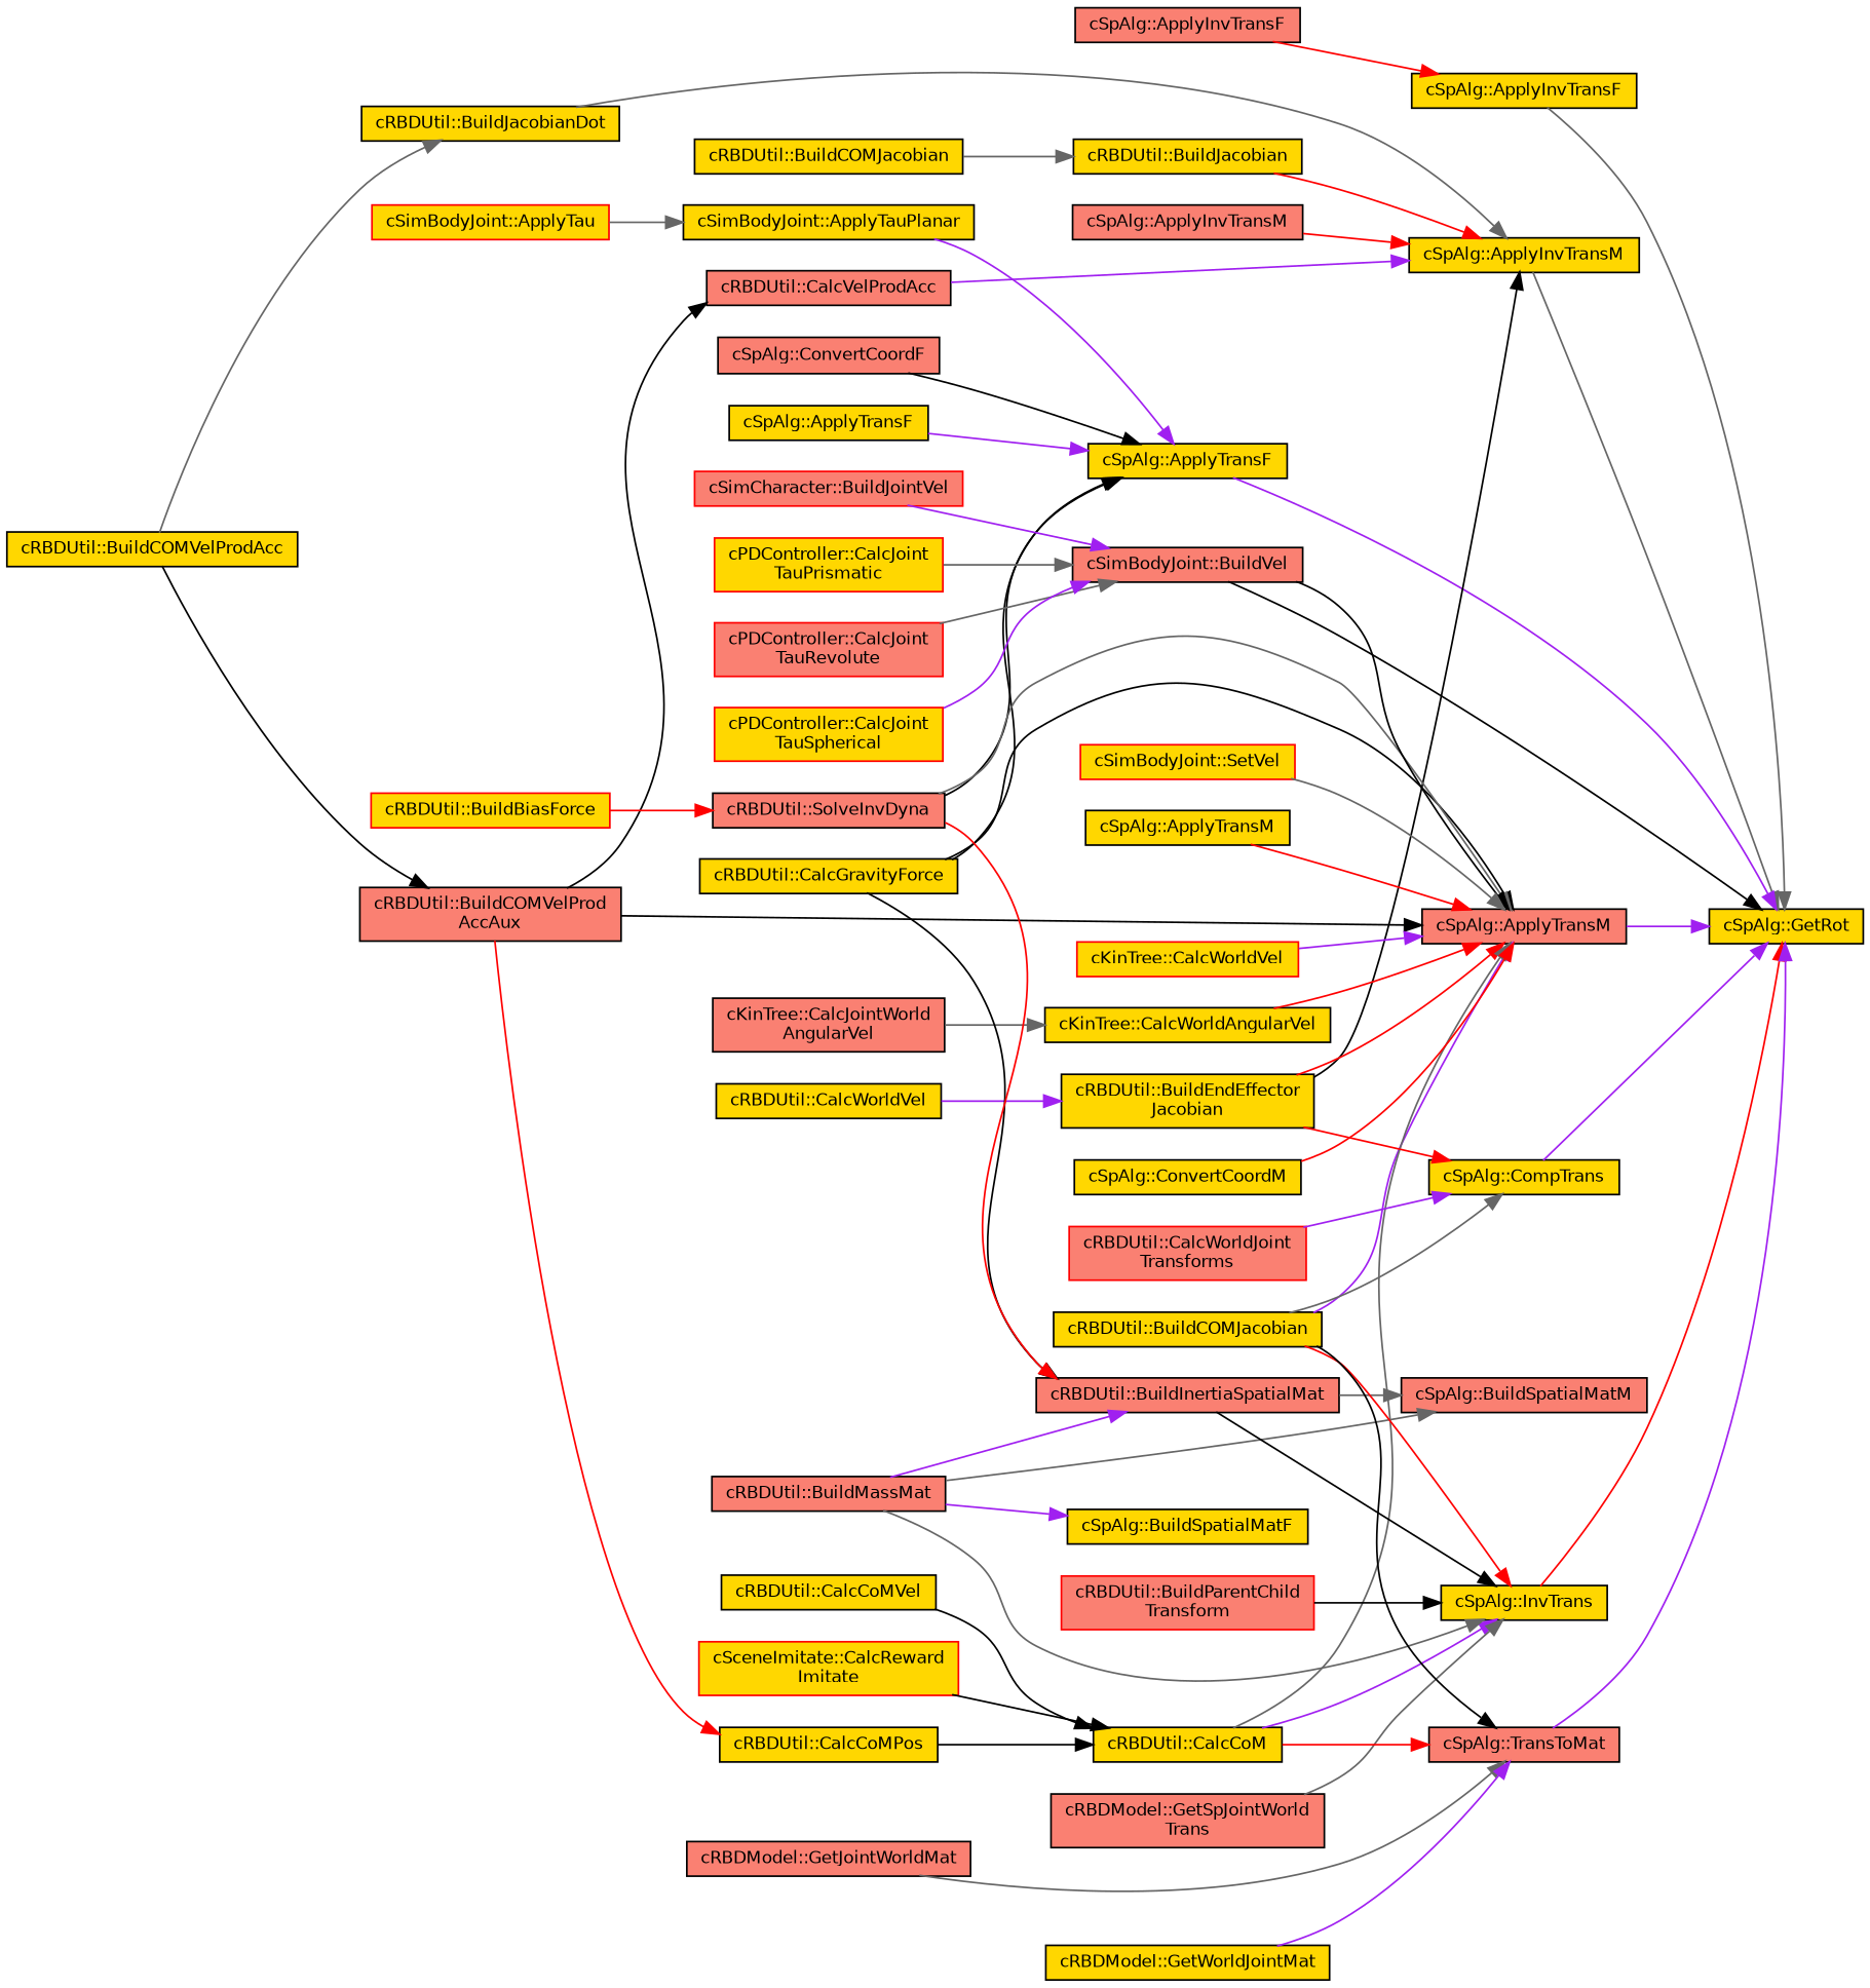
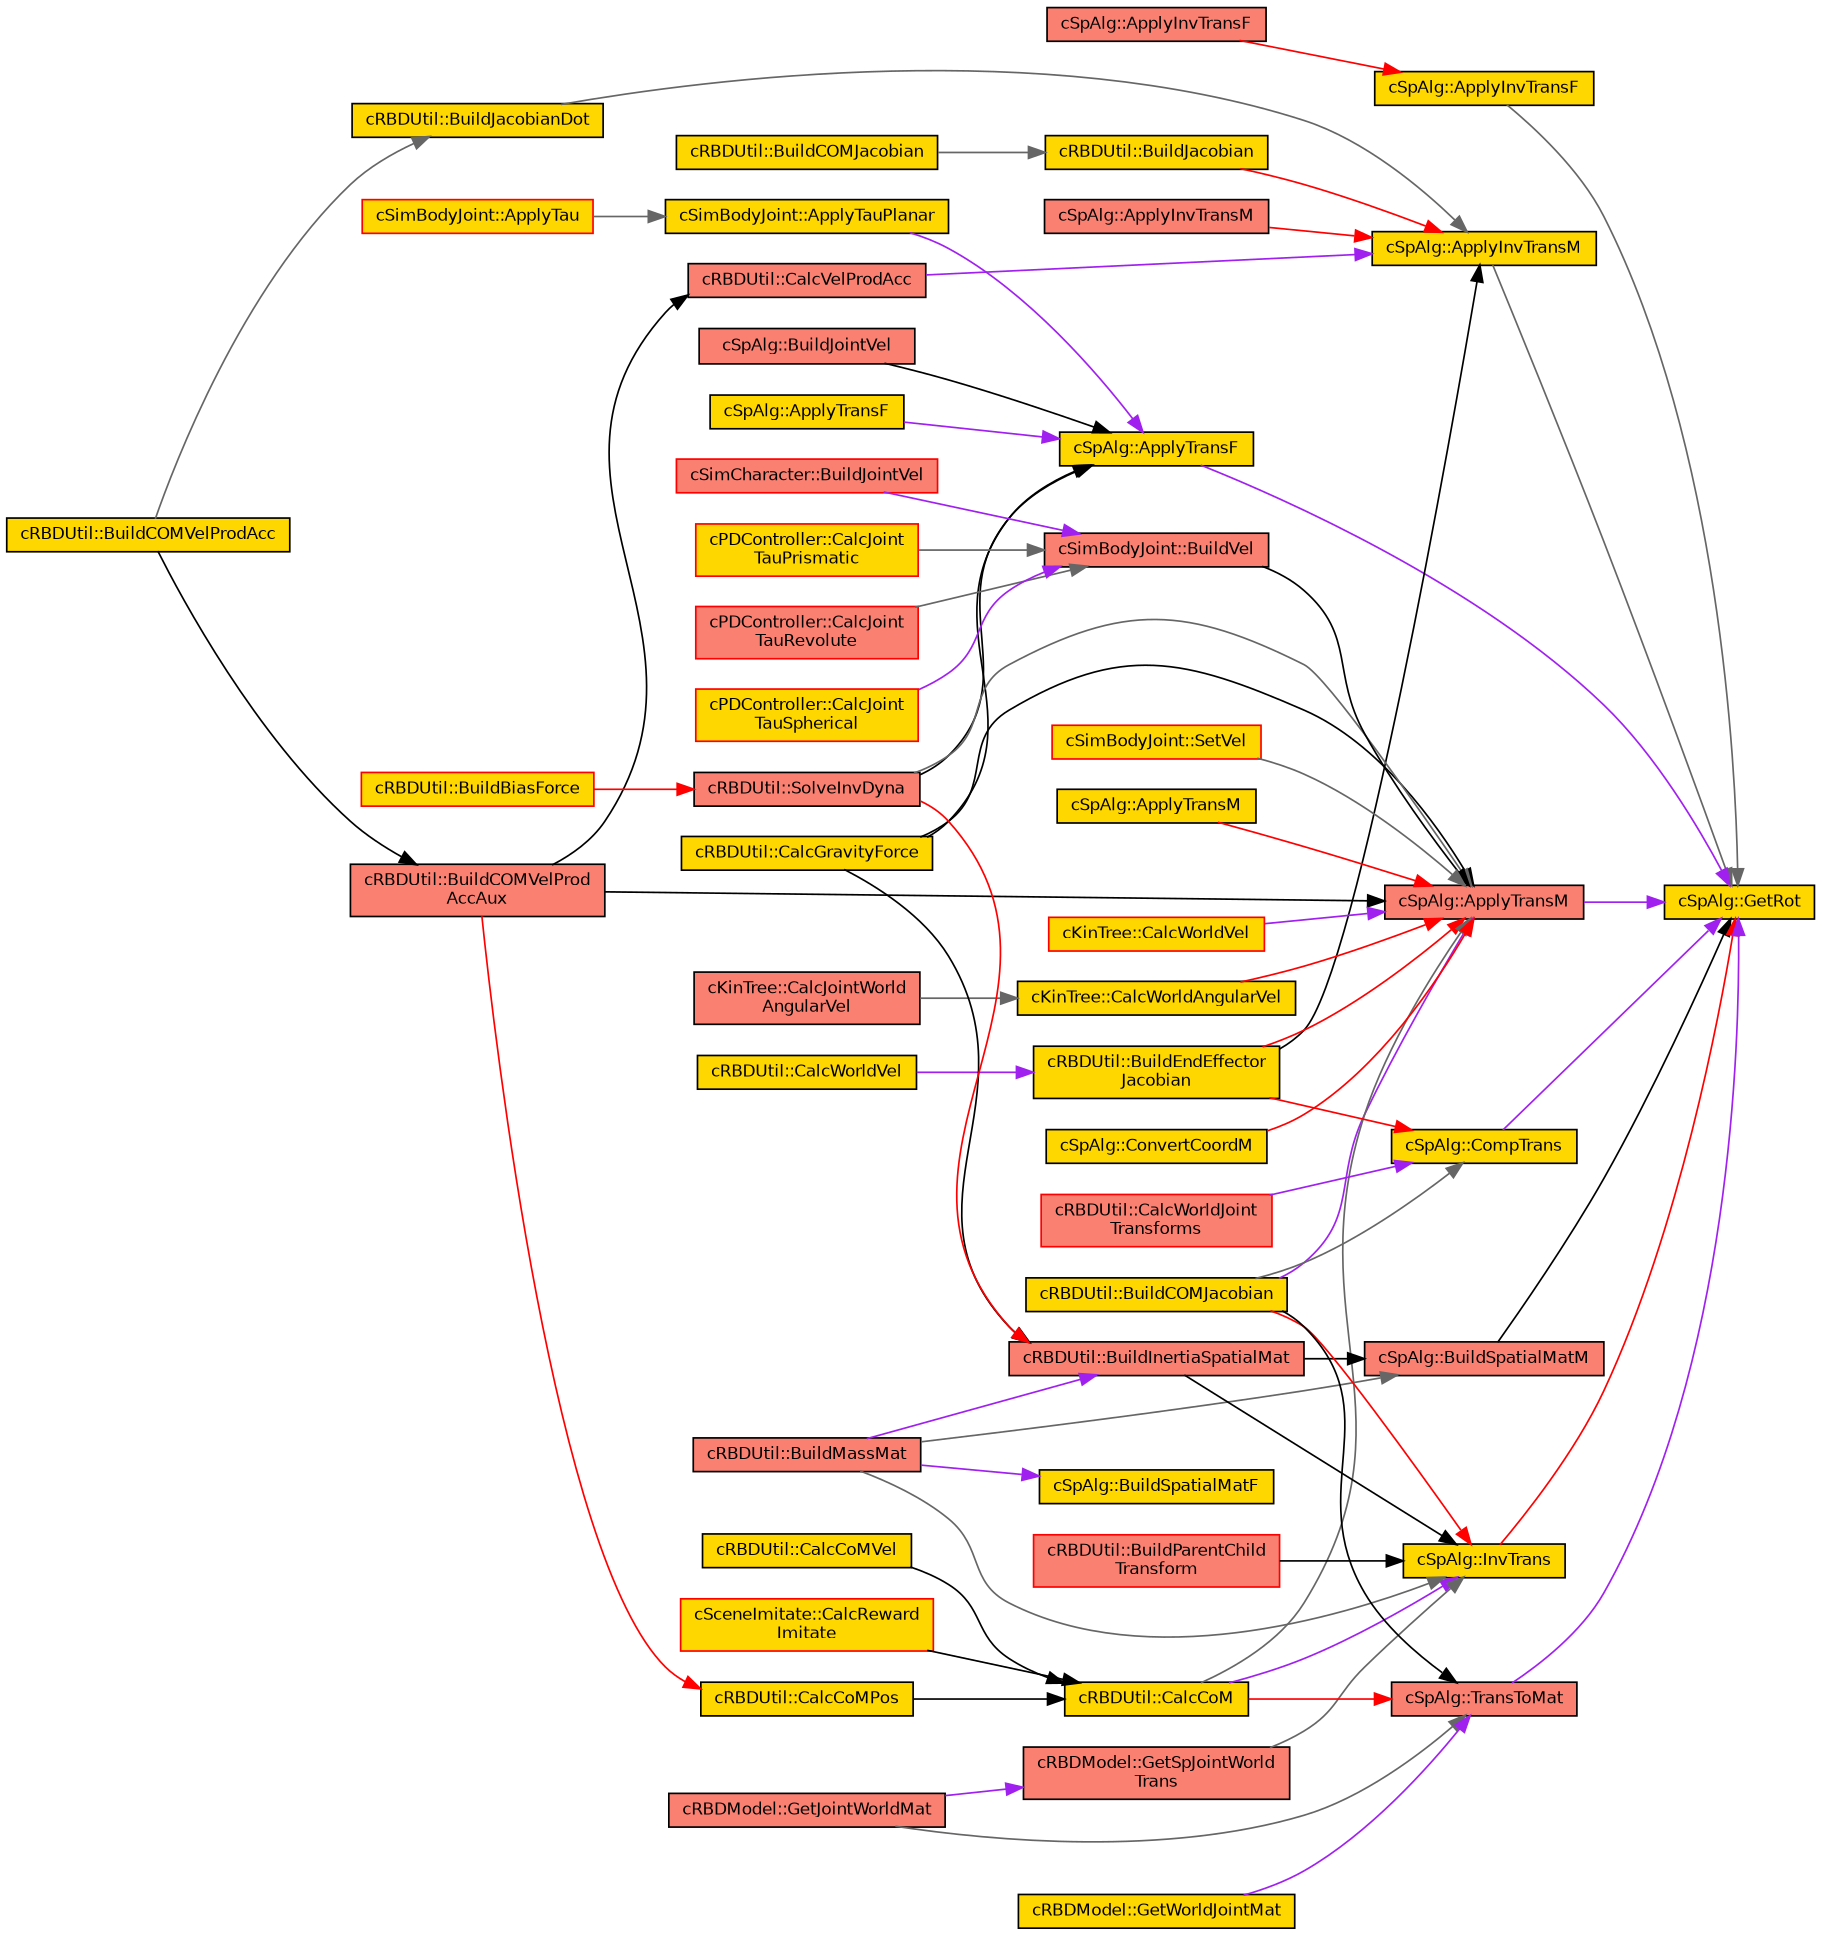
  digraph {
    rankdir=RL
    node [color=black fillcolor=gold fontname=Helvetica fontsize=10 shape=record style=filled]
    edge [color=gray40 dir=back fontname=Helvetica fontsize=10 labelfontname=Helvetica labelfontsize=10 style=solid]
    n1 [fontcolor=black height=0.2 label="cSpAlg::GetRot" width=0.4]
    n2 [height=0.2 label="cSpAlg::ApplyInvTransF" width=0.4]
    n3 [height=0.2 label="cSpAlg::ApplyInvTransM" width=0.4]
    n4 [height=0.2 label="cSpAlg::ApplyTransF" width=0.4]
    n5 [fillcolor=salmon height=0.2 label="cSpAlg::ApplyTransM" width=0.4]
    n6 [fillcolor=salmon height=0.2 label="cSpAlg::BuildSpatialMatM" width=0.4]
    n7 [height=0.2 label="cSpAlg::CompTrans" width=0.4]
    n8 [height=0.2 label="cSpAlg::InvTrans" width=0.4]
    n9 [fillcolor=salmon height=0.2 label="cSpAlg::TransToMat" width=0.4]
    n10 [fillcolor=salmon height=0.2 label="cSpAlg::ApplyInvTransF" width=0.4]
    n11 [fillcolor=salmon height=0.2 label="cSpAlg::ApplyInvTransM" width=0.4]
    n12 [height=0.2 label="cRBDUtil::BuildEndEffector\lJacobian" width=0.4]
    n13 [height=0.2 label="cRBDUtil::BuildJacobian" width=0.4]
    n14 [height=0.2 label="cRBDUtil::BuildJacobianDot" width=0.4]
    n15 [fillcolor=salmon height=0.2 label="cRBDUtil::CalcVelProdAcc" width=0.4]
    n16 [height=0.2 label="cSimBodyJoint::ApplyTauPlanar" width=0.4]
    n17 [height=0.2 label="cSpAlg::ApplyTransF" width=0.4]
    n18 [height=0.2 label="cRBDUtil::CalcGravityForce" width=0.4]
-   n19 [fillcolor=salmon height=0.2 label="cSpAlg::ConvertCoordF" width=0.4]
+   n19 [fillcolor=salmon height=0.2 label="cSpAlg::BuildJointVel" width=0.4]
    n20 [fillcolor=salmon height=0.2 label="cRBDUtil::SolveInvDyna" width=0.4]
    n21 [fillcolor=salmon height=0.2 label="cRBDUtil::BuildCOMVelProd\lAccAux" width=0.4]
    n22 [height=0.2 label="cSpAlg::ApplyTransM" width=0.4]
    n23 [height=0.2 label="cRBDUtil::BuildCOMJacobian" width=0.4]
    n24 [fillcolor=salmon height=0.2 label="cSimBodyJoint::BuildVel" width=0.4]
    n25 [height=0.2 label="cRBDUtil::CalcCoM" width=0.4]
    n26 [height=0.2 label="cKinTree::CalcWorldAngularVel" width=0.4]
    n27 [color=red height=0.2 label="cKinTree::CalcWorldVel" width=0.4]
    n28 [height=0.2 label="cSpAlg::ConvertCoordM" width=0.4]
    n29 [color=red height=0.2 label="cSimBodyJoint::SetVel" width=0.4]
    n30 [height=0.2 label="cSpAlg::BuildSpatialMatF" width=0.4]
    n31 [fillcolor=salmon height=0.2 label="cRBDUtil::BuildMassMat" width=0.4]
    n32 [fillcolor=salmon height=0.2 label="cRBDUtil::BuildInertiaSpatialMat" width=0.4]
    n33 [color=red fillcolor=salmon height=0.2 label="cRBDUtil::CalcWorldJoint\lTransforms" width=0.4]
    n34 [color=red fillcolor=salmon height=0.2 label="cRBDUtil::BuildParentChild\lTransform" width=0.4]
    n35 [fillcolor=salmon height=0.2 label="cRBDModel::GetSpJointWorld\lTrans" width=0.4]
    n36 [fillcolor=salmon height=0.2 label="cRBDModel::GetJointWorldMat" width=0.4]
    n37 [height=0.2 label="cRBDModel::GetWorldJointMat" width=0.4]
    n38 [height=0.2 label="cRBDUtil::CalcWorldVel" width=0.4]
    n39 [height=0.2 label="cRBDUtil::BuildCOMJacobian" width=0.4]
    n40 [height=0.2 label="cRBDUtil::BuildCOMVelProdAcc" width=0.4]
    n41 [color=red height=0.2 label="cSimBodyJoint::ApplyTau" width=0.4]
    n42 [color=red height=0.2 label="cRBDUtil::BuildBiasForce" width=0.4]
    n43 [color=red fillcolor=salmon height=0.2 label="cSimCharacter::BuildJointVel" width=0.4]
    n44 [color=red height=0.2 label="cPDController::CalcJoint\lTauPrismatic" width=0.4]
    n45 [color=red fillcolor=salmon height=0.2 label="cPDController::CalcJoint\lTauRevolute" width=0.4]
    n46 [color=red height=0.2 label="cPDController::CalcJoint\lTauSpherical" width=0.4]
    n47 [height=0.2 label="cRBDUtil::CalcCoMPos" width=0.4]
    n48 [height=0.2 label="cRBDUtil::CalcCoMVel" width=0.4]
    n49 [color=red height=0.2 label="cSceneImitate::CalcReward\lImitate" width=0.4]
    n50 [fillcolor=salmon height=0.2 label="cKinTree::CalcJointWorld\lAngularVel" width=0.4]
    n1 -> n2
    n1 -> n3
    n1 -> n4 [color=purple]
    n1 -> n5 [color=purple]
-   n1 -> n24 [color=black]
+   n1 -> n6 [color=black]
    n1 -> n7 [color=purple]
    n1 -> n8 [color=red]
    n1 -> n9 [color=purple]
    n2 -> n10 [color=red]
    n3 -> n11 [color=red]
    n3 -> n12 [color=black]
    n3 -> n13 [color=red]
    n3 -> n14
    n3 -> n15 [color=purple]
    n4 -> n16 [color=purple]
    n4 -> n17 [color=purple]
    n4 -> n18 [color=black]
    n4 -> n19 [color=black]
    n4 -> n20 [color=black]
    n5 -> n12 [color=red]
    n5 -> n18 [color=black]
    n5 -> n20
    n5 -> n21 [color=black]
    n5 -> n22 [color=red]
    n5 -> n23 [color=purple]
    n5 -> n24 [color=black]
    n5 -> n25
    n5 -> n26 [color=red]
    n5 -> n27 [color=purple]
    n5 -> n28 [color=red]
    n5 -> n29
    n6 -> n31
-   n6 -> n32
+   n6 -> n32 [color=black]
    n7 -> n12 [color=red]
    n7 -> n23
    n7 -> n33 [color=purple]
    n8 -> n23 [color=red]
    n8 -> n25 [color=purple]
    n8 -> n31
    n8 -> n32 [color=black]
    n8 -> n34 [color=black]
    n8 -> n35
    n9 -> n23 [color=black]
    n9 -> n25 [color=red]
    n9 -> n36
    n9 -> n37 [color=purple]
    n12 -> n38 [color=purple]
    n13 -> n39
    n14 -> n40
    n15 -> n21 [color=black]
    n16 -> n41
    n20 -> n42 [color=red]
    n21 -> n40 [color=black]
    n24 -> n43 [color=purple]
    n24 -> n44
    n24 -> n45
    n24 -> n46 [color=purple]
    n25 -> n47 [color=black]
    n25 -> n48 [color=black]
    n25 -> n49 [color=black]
    n26 -> n50
    n30 -> n31 [color=purple]
    n32 -> n18 [color=black]
    n32 -> n20 [color=red]
    n32 -> n31 [color=purple]
+   n35 -> n36 [color=purple]
    n47 -> n21 [color=red]
  }
